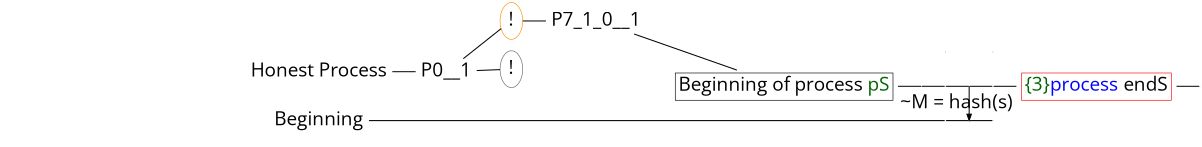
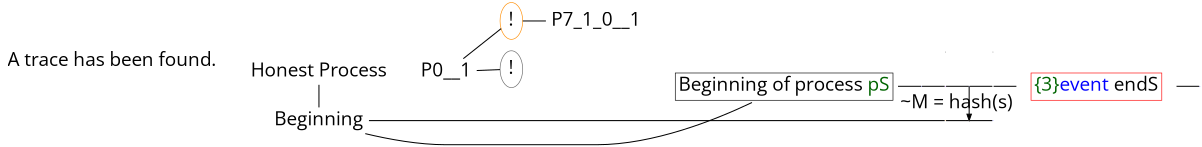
  digraph {
    fontname="Open Sans"
    ordering=out
    rankdir=LR
    node [color=blue fontname="Open Sans" fontsize=30 shape=point]
    edge [arrowhead=none fontname="Open Sans" fontsize=30 penwidth=1.6 style=bold weight=100]
    n1 [color=gray40 height=0 label="Honest Process" shape=plaintext width=0]
    n2 [height=0 label=Beginning shape=plaintext width=0]
    n3 [color=darkorange height=0 label="!" shape=ellipse width=0]
    n4 [color=gray40 height=0 label="!" shape=ellipse width=0]
    P0_1_0__4 [color=purple height=0 width=0]
    P0_0__2 [height=0 style=invisible width=0 color=""]
    P__1 [color=darkorange height=0 width=0]
    P0_1_0__5 [height=0 width=0]
    P__2 [color=darkorange height=0 width=0]
    P0_1_0__6 [color=gray40 height=0 width=0]
    P0_0__3 [height=0 style=invisible width=0 color=""]
    P__3 [height=0 width=0]
    P0__1 [color=gray40 fixedsize=false height=0 shape=none width=0]
    n14 [color=darkorange fixedsize=false height=0 label=P7_1_0__1 shape=none width=0]
-   n15 [color=red height=0 label=<<TABLE BORDER="0" CELLBORDER="1" CELLSPACING="0" CELLPADDING="4"> <TR><TD><FONT COLOR="darkgreen">{3}</FONT><FONT COLOR="blue">process</FONT> endS</TD></TR></TABLE>> shape=plaintext width=0]
+   n15 [color=red height=0 label=<<TABLE BORDER="0" CELLBORDER="1" CELLSPACING="0" CELLPADDING="4"> <TR><TD><FONT COLOR="darkgreen">{3}</FONT><FONT COLOR="blue">event</FONT> endS</TD></TR></TABLE>> shape=plaintext width=0]
+   n16 [height=0 label=<A trace has been found.<br/> > shape=plaintext width=0 color=""]
    n17 [height=0 label=<<TABLE BORDER="0" CELLBORDER="1" CELLSPACING="0" CELLPADDING="4"> <TR><TD>Beginning of process <FONT COLOR="darkgreen">pS</FONT></TD></TR></TABLE>> shape=plaintext width=0 color=""]
    P0_1_0__3 [height=0 width=0]
    P0_1_0__8 [height=0 width=0]
    subgraph sub_1 {
      rank=same
      n1
      n2
    }
    subgraph sub_2 {
      rank=same
      P0_1_0__6
      P0_0__3
      P__3
    }
    subgraph sub_3 {
      rank=same
      n3
      n4
    }
    subgraph sub_4 {
      rank=same
      P0_1_0__4
      P0_0__2
      P__1
    }
    subgraph sub_5 {
      rank=same
      P0_1_0__5
      P__2
    }
-   n1 -> P0__1 [style=solid]
+   n1 -> n2 [style=solid]
    n2 -> P__1
    n3 -> n14
    n4 -> P0_0__2 [style=invisible]
    P0_1_0__4 -> P0_1_0__5
    P0_0__2 -> P0_0__3 [style=invisible]
    P__1 -> P__2 [style=solid]
    P0_1_0__5 -> P__2 [arrowhead=normal label=<~M = hash(s)> weight=""]
    P0_1_0__5 -> P0_1_0__6 [style=solid]
    P__2 -> P__3
    P0_1_0__6 -> n15
    P0__1 -> n3 [style=solid weight=""]
    P0__1 -> n4 [style=solid weight=""]
-   n14 -> n17 [style=solid]
+   n2 -> n17 [style=solid]
    n15 -> P0_1_0__8
+   n16 -> n1 [style=invisible]
    n17 -> P0_1_0__3
    P0_1_0__3 -> P0_1_0__4
  }
